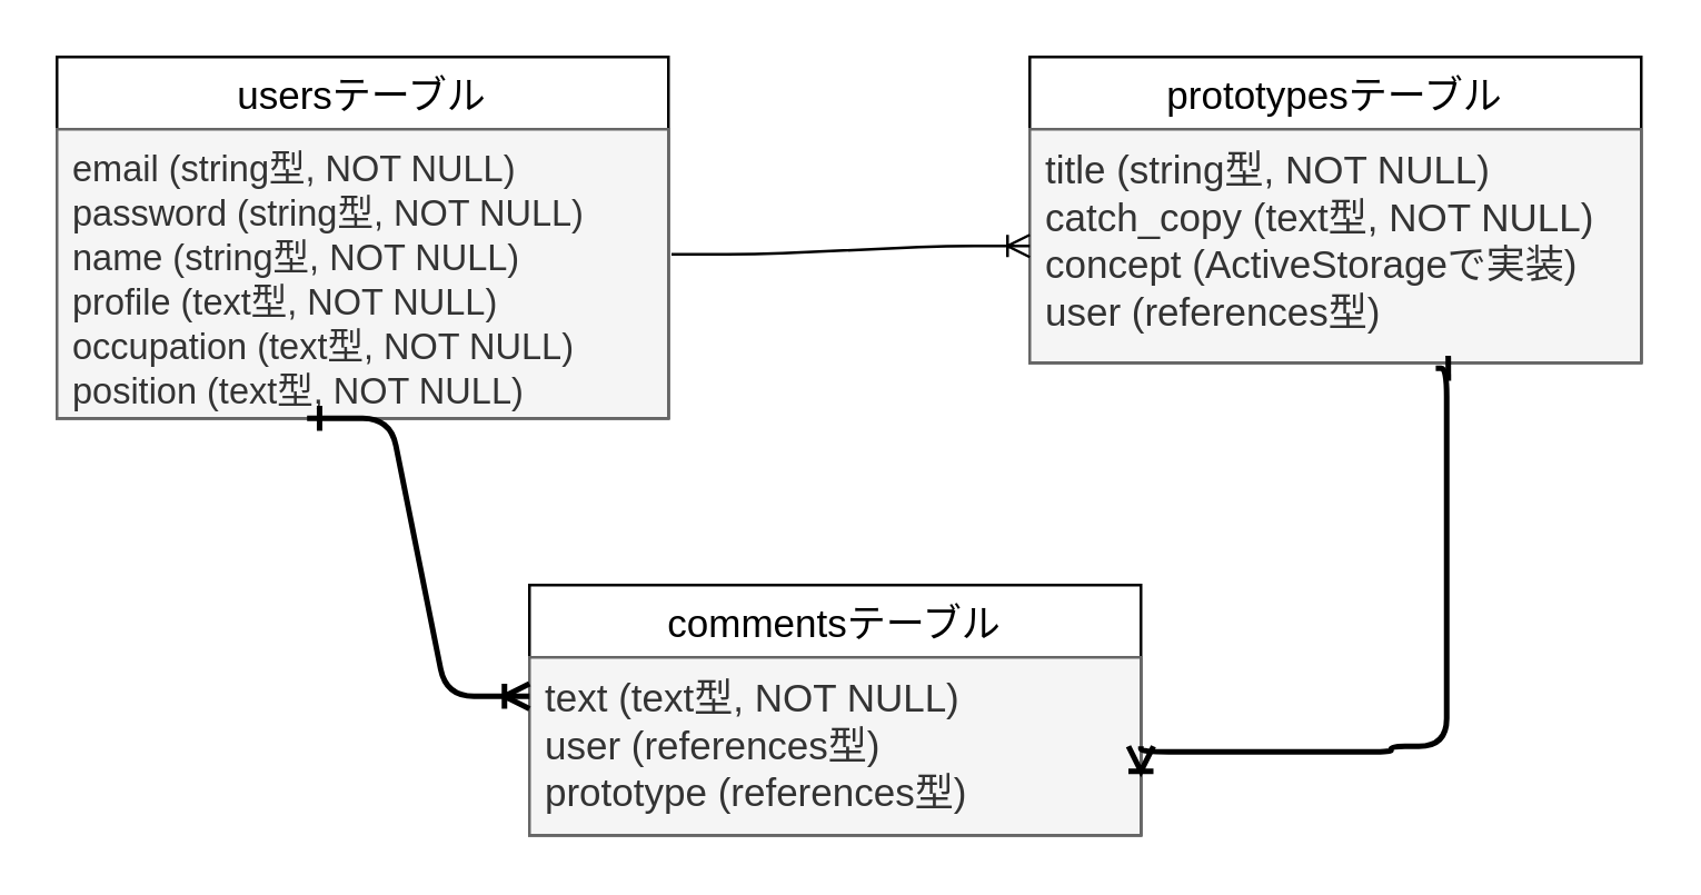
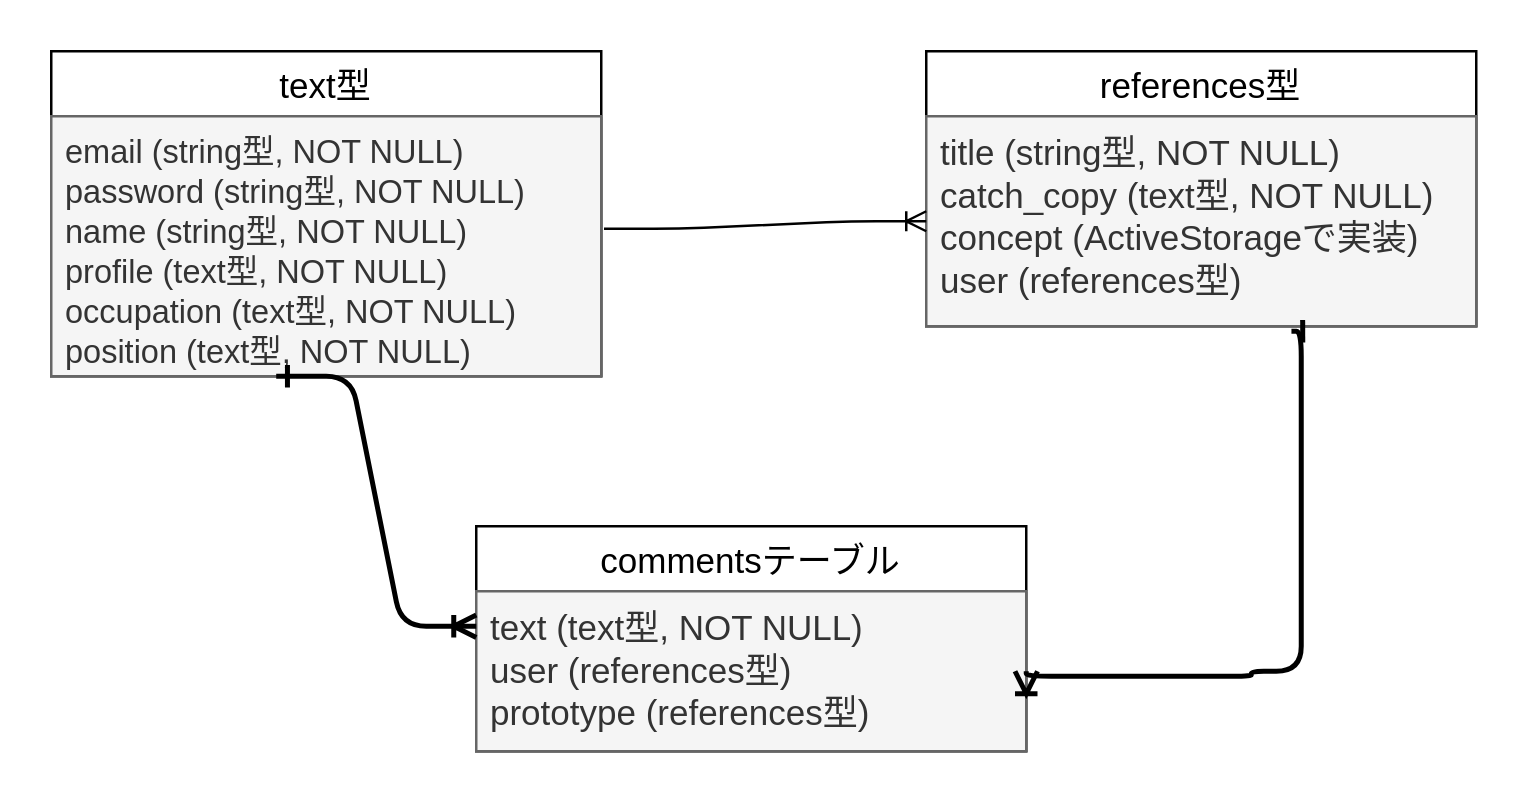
  <mxCell id="0" />
  <mxCell id="1" parent="0" />
- <mxCell id="2" value="usersテーブル" style="swimlane;fontStyle=0;childLayout=stackLayout;horizontal=1;startSize=26;horizontalStack=0;resizeParent=1;resizeParentMax=0;resizeLast=0;collapsible=1;marginBottom=0;align=center;fontSize=14;" vertex="1" parent="1"><mxGeometry x="20" y="20" width="220" height="130" as="geometry" /></mxCell>
+ <mxCell id="2" value="text型" style="swimlane;fontStyle=0;childLayout=stackLayout;horizontal=1;startSize=26;horizontalStack=0;resizeParent=1;resizeParentMax=0;resizeLast=0;collapsible=1;marginBottom=0;align=center;fontSize=14;" vertex="1" parent="1"><mxGeometry x="20" y="20" width="220" height="130" as="geometry" /></mxCell>
  <mxCell id="3" value="email (string型, NOT NULL)&#10;password (string型, NOT NULL)&#10;name (string型, NOT NULL)&#10;profile (text型, NOT NULL)&#10;occupation (text型, NOT NULL)&#10;position (text型, NOT NULL)" style="text;strokeColor=#666666;fillColor=#f5f5f5;spacingLeft=4;spacingRight=4;overflow=hidden;rotatable=0;points=[[0,0.5],[1,0.5]];portConstraint=eastwest;fontSize=13;fontColor=#333333;" vertex="1" parent="2"><mxGeometry y="26" width="220" height="104" as="geometry" /></mxCell>
- <mxCell id="4" value="prototypesテーブル" style="swimlane;fontStyle=0;childLayout=stackLayout;horizontal=1;startSize=26;horizontalStack=0;resizeParent=1;resizeParentMax=0;resizeLast=0;collapsible=1;marginBottom=0;align=center;fontSize=14;" vertex="1" parent="1"><mxGeometry x="370" y="20" width="220" height="110" as="geometry" /></mxCell>
+ <mxCell id="4" value="references型" style="swimlane;fontStyle=0;childLayout=stackLayout;horizontal=1;startSize=26;horizontalStack=0;resizeParent=1;resizeParentMax=0;resizeLast=0;collapsible=1;marginBottom=0;align=center;fontSize=14;" vertex="1" parent="1"><mxGeometry x="370" y="20" width="220" height="110" as="geometry" /></mxCell>
  <mxCell id="5" value="title (string型, NOT NULL)&#10;catch_copy (text型, NOT NULL)&#10;concept (ActiveStorageで実装)&#10;user (references型)" style="text;strokeColor=#666666;fillColor=#f5f5f5;spacingLeft=4;spacingRight=4;overflow=hidden;rotatable=0;points=[[0,0.5],[1,0.5]];portConstraint=eastwest;fontSize=14;fontColor=#333333;" vertex="1" parent="4"><mxGeometry y="26" width="220" height="84" as="geometry" /></mxCell>
  <mxCell id="6" value="commentsテーブル" style="swimlane;fontStyle=0;childLayout=stackLayout;horizontal=1;startSize=26;horizontalStack=0;resizeParent=1;resizeParentMax=0;resizeLast=0;collapsible=1;marginBottom=0;align=center;fontSize=14;" vertex="1" parent="1"><mxGeometry x="190" y="210" width="220" height="90" as="geometry" /></mxCell>
  <mxCell id="7" value="text (text型, NOT NULL)&#10;user (references型)&#10;prototype (references型)" style="text;strokeColor=#666666;fillColor=#f5f5f5;spacingLeft=4;spacingRight=4;overflow=hidden;rotatable=0;points=[[0,0.5],[1,0.5]];portConstraint=eastwest;fontSize=14;fontColor=#333333;" vertex="1" parent="6"><mxGeometry y="26" width="220" height="64" as="geometry" /></mxCell>
  <mxCell id="8" value="" style="edgeStyle=entityRelationEdgeStyle;fontSize=12;html=1;endArrow=ERoneToMany;exitX=1.005;exitY=0.433;exitDx=0;exitDy=0;entryX=0;entryY=0.5;entryDx=0;entryDy=0;exitPerimeter=0;" edge="1" parent="1" source="3" target="5"><mxGeometry width="100" height="100" relative="1" as="geometry"><mxPoint x="240" y="190" as="sourcePoint" /><mxPoint x="360" y="90" as="targetPoint" /></mxGeometry></mxCell>
  <mxCell id="9" value="" style="edgeStyle=entityRelationEdgeStyle;fontSize=12;html=1;endArrow=ERoneToMany;endFill=0;startArrow=ERone;startFill=0;exitX=0.409;exitY=1;exitDx=0;exitDy=0;exitPerimeter=0;strokeWidth=2;" edge="1" parent="1" source="3"><mxGeometry width="100" height="100" relative="1" as="geometry"><mxPoint x="110" y="170" as="sourcePoint" /><mxPoint x="190" y="250" as="targetPoint" /></mxGeometry></mxCell>
  <mxCell id="10" value="" style="edgeStyle=orthogonalEdgeStyle;fontSize=12;html=1;endArrow=ERoneToMany;strokeWidth=2;align=center;startArrow=ERone;startFill=0;entryX=1;entryY=0.5;entryDx=0;entryDy=0;exitX=0.664;exitY=1.024;exitDx=0;exitDy=0;exitPerimeter=0;" edge="1" parent="1" source="5" target="7"><mxGeometry width="100" height="100" relative="1" as="geometry"><mxPoint x="520" y="140" as="sourcePoint" /><mxPoint x="470" y="270" as="targetPoint" /><Array as="points"><mxPoint x="520" y="132" /><mxPoint x="520" y="268" /><mxPoint x="500" y="268" /><mxPoint x="500" y="270" /><mxPoint x="410" y="270" /></Array></mxGeometry></mxCell>
